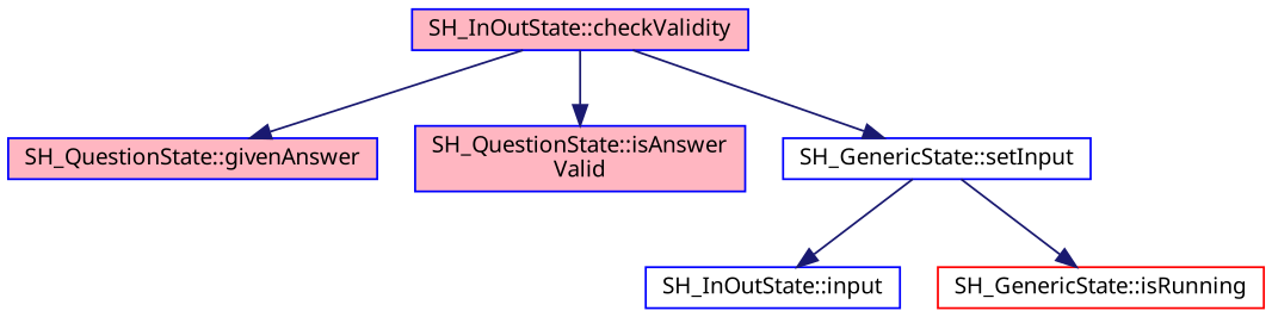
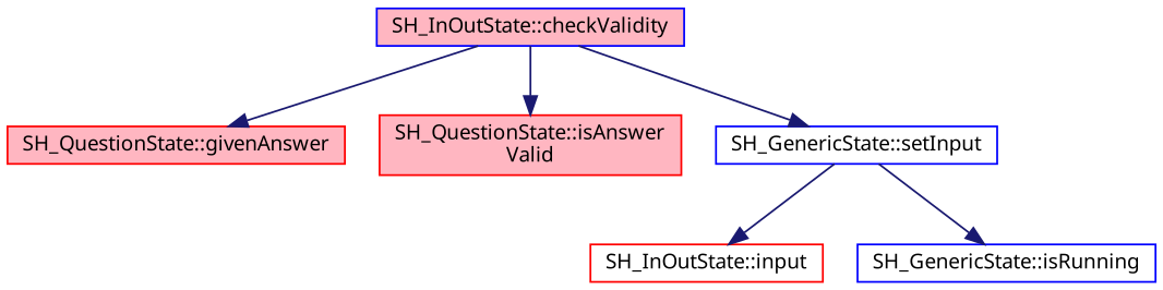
  digraph {
    rankdir=TB
    node [color=blue fillcolor=lightpink fontname=Verdana fontsize=11 shape=record style=filled]
    edge [color=midnightblue fontname=Verdana fontsize=11 labelfontname=Verdana labelfontsize=11 style=solid]
    n1 [fontcolor=black height=0.2 label="SH_InOutState::checkValidity" width=0.4]
-   n2 [height=0.2 label="SH_QuestionState::givenAnswer" width=0.4]
-   n3 [height=0.2 label="SH_QuestionState::isAnswer\lValid" width=0.4]
+   n2 [color=red height=0.2 label="SH_QuestionState::givenAnswer" width=0.4]
+   n3 [color=red height=0.2 label="SH_QuestionState::isAnswer\lValid" width=0.4]
    n4 [fillcolor=white height=0.2 label="SH_GenericState::setInput" width=0.4]
-   n5 [fillcolor=white height=0.2 label="SH_InOutState::input" width=0.4]
-   n6 [color=red fillcolor=white height=0.2 label="SH_GenericState::isRunning" width=0.4]
+   n5 [color=red fillcolor=white height=0.2 label="SH_InOutState::input" width=0.4]
+   n6 [fillcolor=white height=0.2 label="SH_GenericState::isRunning" width=0.4]
    n1 -> n2
    n1 -> n3
    n1 -> n4
    n4 -> n5
    n4 -> n6
  }
